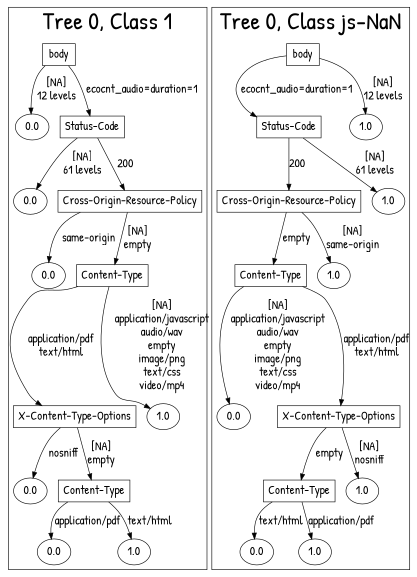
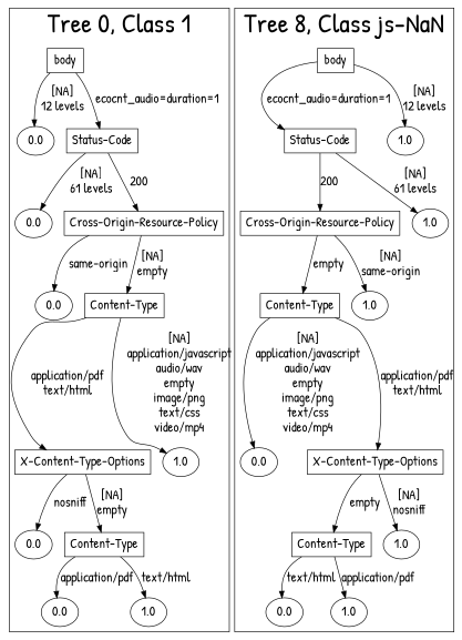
  digraph {
    fontname="Patrick Hand"
    node [fontsize=20 fontname="Patrick Hand"]
    edge [fontsize=20 fontname="Patrick Hand"]
    n1 [label=body shape=box]
    n2 [label=0.0]
    n3 [label="Status-Code" shape=box]
    n4 [label=0.0]
    n5 [label="Cross-Origin-Resource-Policy" shape=box]
    n6 [label=0.0]
    n7 [label="Content-Type" shape=box]
    n8 [label="X-Content-Type-Options" shape=box]
    n9 [label=1.0]
    n10 [label=0.0]
    n11 [label="Content-Type" shape=box]
    n12 [label=0.0]
    n13 [label=1.0]
    n14 [label=body shape=box]
    n15 [label="Status-Code" shape=box]
    n16 [label=1.0]
    n17 [label="Cross-Origin-Resource-Policy" shape=box]
    n18 [label=1.0]
    n19 [label="Content-Type" shape=box]
    n20 [label=1.0]
    n21 [label=0.0]
    n22 [label="X-Content-Type-Options" shape=box]
    n23 [label="Content-Type" shape=box]
    n24 [label=1.0]
    n25 [label=0.0]
    n26 [label=1.0]
    subgraph cluster_1 {
      fontsize=40
      label="Tree 0, Class 1"
      subgraph sub_2 {
        fontsize=40
        label="Tree 0, Class 1"
        n1
      }
      subgraph sub_3 {
        fontsize=40
        label="Tree 0, Class 1"
        n2
        n3
      }
      subgraph sub_4 {
        fontsize=40
        label="Tree 0, Class 1"
        n4
        n5
      }
      subgraph sub_5 {
        fontsize=40
        label="Tree 0, Class 1"
        n6
        n7
      }
      subgraph sub_6 {
        fontsize=40
        label="Tree 0, Class 1"
        n8
        n9
      }
      subgraph sub_7 {
        fontsize=40
        label="Tree 0, Class 1"
        n10
        n11
      }
      subgraph sub_8 {
        fontsize=40
        label="Tree 0, Class 1"
        n12
        n13
      }
    }
    subgraph cluster_9 {
      fontsize=40
-     label="Tree 0, Class js-NaN"
+     label="Tree 8, Class js-NaN"
      subgraph sub_10 {
        fontsize=40
        label="Tree 0, Class js-NaN"
        n14
      }
      subgraph sub_11 {
        fontsize=40
        label="Tree 0, Class js-NaN"
        n15
        n16
      }
      subgraph sub_12 {
        fontsize=40
        label="Tree 0, Class js-NaN"
        n17
        n18
      }
      subgraph sub_13 {
        fontsize=40
        label="Tree 0, Class js-NaN"
        n19
        n20
      }
      subgraph sub_14 {
        fontsize=40
        label="Tree 0, Class js-NaN"
        n21
        n22
      }
      subgraph sub_15 {
        fontsize=40
        label="Tree 0, Class js-NaN"
        n23
        n24
      }
      subgraph sub_16 {
        fontsize=40
        label="Tree 0, Class js-NaN"
        n25
        n26
      }
    }
    n1 -> n2 [label="[NA]\n12 levels\n"]
    n1 -> n3 [label="ecocnt_audio=duration=1\n"]
    n3 -> n4 [label="[NA]\n61 levels\n"]
    n3 -> n5 [label="200\n"]
    n5 -> n6 [label="same-origin\n"]
    n5 -> n7 [label="[NA]\nempty\n"]
    n7 -> n8 [label="application/pdf\ntext/html\n"]
    n7 -> n9 [label="[NA]\napplication/javascript\naudio/wav\nempty\nimage/png\ntext/css\nvideo/mp4\n"]
    n8 -> n10 [label="nosniff\n"]
    n8 -> n11 [label="[NA]\nempty\n"]
    n11 -> n12 [label="application/pdf\n"]
    n11 -> n13 [label="text/html\n"]
    n14 -> n15 [label="ecocnt_audio=duration=1\n"]
    n14 -> n16 [label="[NA]\n12 levels\n"]
    n15 -> n17 [label="200\n"]
    n15 -> n18 [label="[NA]\n61 levels\n"]
    n17 -> n19 [label="empty\n"]
    n17 -> n20 [label="[NA]\nsame-origin\n"]
    n19 -> n21 [label="[NA]\napplication/javascript\naudio/wav\nempty\nimage/png\ntext/css\nvideo/mp4\n"]
    n19 -> n22 [label="application/pdf\ntext/html\n"]
    n22 -> n23 [label="empty\n"]
    n22 -> n24 [label="[NA]\nnosniff\n"]
    n23 -> n25 [label="text/html\n"]
    n23 -> n26 [label="application/pdf\n"]
  }
